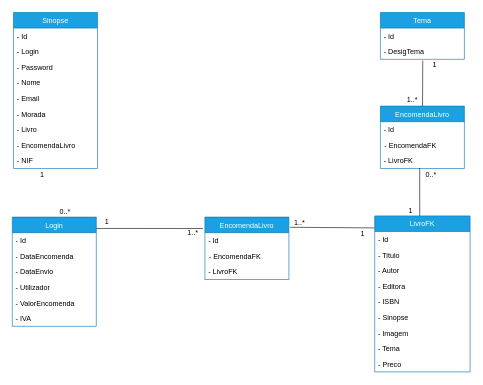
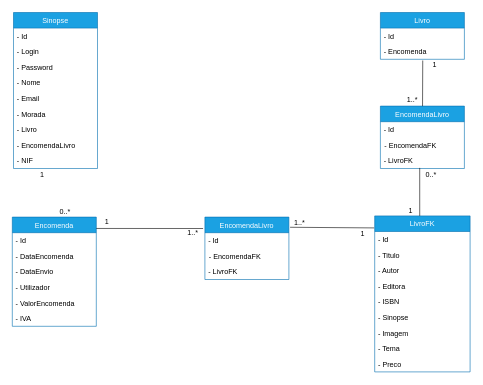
  <mxCell id="0" />
  <mxCell id="1" parent="0" />
  <mxCell id="2" value="Sinopse" style="swimlane;fontStyle=0;childLayout=stackLayout;horizontal=1;startSize=26;fillColor=#1ba1e2;horizontalStack=0;resizeParent=1;resizeParentMax=0;resizeLast=0;collapsible=1;marginBottom=0;strokeColor=#006EAF;fontColor=#ffffff;" parent="1" vertex="1"><mxGeometry x="22" y="20" width="140" height="260" as="geometry"><mxRectangle x="7" y="370" width="80" height="26" as="alternateBounds" /></mxGeometry></mxCell>
  <mxCell id="3" value="- Id" style="text;strokeColor=none;fillColor=none;align=left;verticalAlign=top;spacingLeft=4;spacingRight=4;overflow=hidden;rotatable=0;points=[[0,0.5],[1,0.5]];portConstraint=eastwest;" parent="2" vertex="1"><mxGeometry y="26" width="140" height="26" as="geometry" /></mxCell>
  <mxCell id="4" value="- Login" style="text;strokeColor=none;fillColor=none;align=left;verticalAlign=top;spacingLeft=4;spacingRight=4;overflow=hidden;rotatable=0;points=[[0,0.5],[1,0.5]];portConstraint=eastwest;" parent="2" vertex="1"><mxGeometry y="52" width="140" height="26" as="geometry" /></mxCell>
  <mxCell id="5" value="- Password" style="text;strokeColor=none;fillColor=none;align=left;verticalAlign=top;spacingLeft=4;spacingRight=4;overflow=hidden;rotatable=0;points=[[0,0.5],[1,0.5]];portConstraint=eastwest;" parent="2" vertex="1"><mxGeometry y="78" width="140" height="26" as="geometry" /></mxCell>
  <mxCell id="6" value="- Nome" style="text;strokeColor=none;fillColor=none;align=left;verticalAlign=top;spacingLeft=4;spacingRight=4;overflow=hidden;rotatable=0;points=[[0,0.5],[1,0.5]];portConstraint=eastwest;" parent="2" vertex="1"><mxGeometry y="104" width="140" height="26" as="geometry" /></mxCell>
  <mxCell id="7" value="- Email" style="text;strokeColor=none;fillColor=none;align=left;verticalAlign=top;spacingLeft=4;spacingRight=4;overflow=hidden;rotatable=0;points=[[0,0.5],[1,0.5]];portConstraint=eastwest;" vertex="1" parent="2"><mxGeometry y="130" width="140" height="26" as="geometry" /></mxCell>
  <mxCell id="8" value="- Morada" style="text;strokeColor=none;fillColor=none;align=left;verticalAlign=top;spacingLeft=4;spacingRight=4;overflow=hidden;rotatable=0;points=[[0,0.5],[1,0.5]];portConstraint=eastwest;" vertex="1" parent="2"><mxGeometry y="156" width="140" height="26" as="geometry" /></mxCell>
  <mxCell id="9" value="- Livro" style="text;strokeColor=none;fillColor=none;align=left;verticalAlign=top;spacingLeft=4;spacingRight=4;overflow=hidden;rotatable=0;points=[[0,0.5],[1,0.5]];portConstraint=eastwest;" vertex="1" parent="2"><mxGeometry y="182" width="140" height="26" as="geometry" /></mxCell>
  <mxCell id="10" value="- EncomendaLivro" style="text;strokeColor=none;fillColor=none;align=left;verticalAlign=top;spacingLeft=4;spacingRight=4;overflow=hidden;rotatable=0;points=[[0,0.5],[1,0.5]];portConstraint=eastwest;" vertex="1" parent="2"><mxGeometry y="208" width="140" height="26" as="geometry" /></mxCell>
  <mxCell id="11" value="- NIF" style="text;strokeColor=none;fillColor=none;align=left;verticalAlign=top;spacingLeft=4;spacingRight=4;overflow=hidden;rotatable=0;points=[[0,0.5],[1,0.5]];portConstraint=eastwest;" vertex="1" parent="2"><mxGeometry y="234" width="140" height="26" as="geometry" /></mxCell>
- <mxCell id="12" value="Login" style="swimlane;fontStyle=0;childLayout=stackLayout;horizontal=1;startSize=26;fillColor=#1ba1e2;horizontalStack=0;resizeParent=1;resizeParentMax=0;resizeLast=0;collapsible=1;marginBottom=0;strokeColor=#006EAF;fontColor=#ffffff;" parent="1" vertex="1"><mxGeometry x="20" y="361" width="140" height="182" as="geometry"><mxRectangle x="391" y="369" width="94" height="26" as="alternateBounds" /></mxGeometry></mxCell>
+ <mxCell id="12" value="Encomenda" style="swimlane;fontStyle=0;childLayout=stackLayout;horizontal=1;startSize=26;fillColor=#1ba1e2;horizontalStack=0;resizeParent=1;resizeParentMax=0;resizeLast=0;collapsible=1;marginBottom=0;strokeColor=#006EAF;fontColor=#ffffff;" parent="1" vertex="1"><mxGeometry x="20" y="361" width="140" height="182" as="geometry"><mxRectangle x="391" y="369" width="94" height="26" as="alternateBounds" /></mxGeometry></mxCell>
  <mxCell id="13" value="- Id" style="text;strokeColor=none;fillColor=none;align=left;verticalAlign=top;spacingLeft=4;spacingRight=4;overflow=hidden;rotatable=0;points=[[0,0.5],[1,0.5]];portConstraint=eastwest;" parent="12" vertex="1"><mxGeometry y="26" width="140" height="26" as="geometry" /></mxCell>
  <mxCell id="14" value="- DataEncomenda" style="text;strokeColor=none;fillColor=none;align=left;verticalAlign=top;spacingLeft=4;spacingRight=4;overflow=hidden;rotatable=0;points=[[0,0.5],[1,0.5]];portConstraint=eastwest;" parent="12" vertex="1"><mxGeometry y="52" width="140" height="26" as="geometry" /></mxCell>
  <mxCell id="15" value="- DataEnvio" style="text;strokeColor=none;fillColor=none;align=left;verticalAlign=top;spacingLeft=4;spacingRight=4;overflow=hidden;rotatable=0;points=[[0,0.5],[1,0.5]];portConstraint=eastwest;" parent="12" vertex="1"><mxGeometry y="78" width="140" height="26" as="geometry" /></mxCell>
  <mxCell id="16" value="- Utilizador" style="text;strokeColor=none;fillColor=none;align=left;verticalAlign=top;spacingLeft=4;spacingRight=4;overflow=hidden;rotatable=0;points=[[0,0.5],[1,0.5]];portConstraint=eastwest;" parent="12" vertex="1"><mxGeometry y="104" width="140" height="26" as="geometry" /></mxCell>
  <mxCell id="17" value="- ValorEncomenda" style="text;strokeColor=none;fillColor=none;align=left;verticalAlign=top;spacingLeft=4;spacingRight=4;overflow=hidden;rotatable=0;points=[[0,0.5],[1,0.5]];portConstraint=eastwest;" parent="12" vertex="1"><mxGeometry y="130" width="140" height="26" as="geometry" /></mxCell>
  <mxCell id="18" value="- IVA" style="text;strokeColor=none;fillColor=none;align=left;verticalAlign=top;spacingLeft=4;spacingRight=4;overflow=hidden;rotatable=0;points=[[0,0.5],[1,0.5]];portConstraint=eastwest;" parent="12" vertex="1"><mxGeometry y="156" width="140" height="26" as="geometry" /></mxCell>
- <mxCell id="19" value="Tema" style="swimlane;fontStyle=0;childLayout=stackLayout;horizontal=1;startSize=26;fillColor=#1ba1e2;horizontalStack=0;resizeParent=1;resizeParentMax=0;resizeLast=0;collapsible=1;marginBottom=0;strokeColor=#006EAF;fontColor=#ffffff;" parent="1" vertex="1"><mxGeometry x="633.5" y="20" width="140" height="78" as="geometry"><mxRectangle x="391" y="103" width="72" height="26" as="alternateBounds" /></mxGeometry></mxCell>
+ <mxCell id="19" value="Livro" style="swimlane;fontStyle=0;childLayout=stackLayout;horizontal=1;startSize=26;fillColor=#1ba1e2;horizontalStack=0;resizeParent=1;resizeParentMax=0;resizeLast=0;collapsible=1;marginBottom=0;strokeColor=#006EAF;fontColor=#ffffff;" parent="1" vertex="1"><mxGeometry x="633.5" y="20" width="140" height="78" as="geometry"><mxRectangle x="391" y="103" width="72" height="26" as="alternateBounds" /></mxGeometry></mxCell>
  <mxCell id="20" value="- Id" style="text;strokeColor=none;fillColor=none;align=left;verticalAlign=top;spacingLeft=4;spacingRight=4;overflow=hidden;rotatable=0;points=[[0,0.5],[1,0.5]];portConstraint=eastwest;" parent="19" vertex="1"><mxGeometry y="26" width="140" height="26" as="geometry" /></mxCell>
- <mxCell id="21" value="- DesigTema" style="text;strokeColor=none;fillColor=none;align=left;verticalAlign=top;spacingLeft=4;spacingRight=4;overflow=hidden;rotatable=0;points=[[0,0.5],[1,0.5]];portConstraint=eastwest;" parent="19" vertex="1"><mxGeometry y="52" width="140" height="26" as="geometry" /></mxCell>
+ <mxCell id="21" value="- Encomenda" style="text;strokeColor=none;fillColor=none;align=left;verticalAlign=top;spacingLeft=4;spacingRight=4;overflow=hidden;rotatable=0;points=[[0,0.5],[1,0.5]];portConstraint=eastwest;" parent="19" vertex="1"><mxGeometry y="52" width="140" height="26" as="geometry" /></mxCell>
  <mxCell id="22" value="LivroFK" style="swimlane;fontStyle=0;childLayout=stackLayout;horizontal=1;startSize=26;fillColor=#1ba1e2;horizontalStack=0;resizeParent=1;resizeParentMax=0;resizeLast=0;collapsible=1;marginBottom=0;strokeColor=#006EAF;fontColor=#ffffff;" parent="1" vertex="1"><mxGeometry x="624" y="359" width="159" height="260" as="geometry"><mxRectangle x="745.5" y="103" width="106" height="26" as="alternateBounds" /></mxGeometry></mxCell>
  <mxCell id="23" value="- Id" style="text;strokeColor=none;fillColor=none;align=left;verticalAlign=top;spacingLeft=4;spacingRight=4;overflow=hidden;rotatable=0;points=[[0,0.5],[1,0.5]];portConstraint=eastwest;" parent="22" vertex="1"><mxGeometry y="26" width="159" height="26" as="geometry" /></mxCell>
  <mxCell id="24" value="- Titulo" style="text;strokeColor=none;fillColor=none;align=left;verticalAlign=top;spacingLeft=4;spacingRight=4;overflow=hidden;rotatable=0;points=[[0,0.5],[1,0.5]];portConstraint=eastwest;" vertex="1" parent="22"><mxGeometry y="52" width="159" height="26" as="geometry" /></mxCell>
  <mxCell id="25" value="- Autor" style="text;strokeColor=none;fillColor=none;align=left;verticalAlign=top;spacingLeft=4;spacingRight=4;overflow=hidden;rotatable=0;points=[[0,0.5],[1,0.5]];portConstraint=eastwest;" parent="22" vertex="1"><mxGeometry y="78" width="159" height="26" as="geometry" /></mxCell>
  <mxCell id="26" value="- Editora" style="text;strokeColor=none;fillColor=none;align=left;verticalAlign=top;spacingLeft=4;spacingRight=4;overflow=hidden;rotatable=0;points=[[0,0.5],[1,0.5]];portConstraint=eastwest;" vertex="1" parent="22"><mxGeometry y="104" width="159" height="26" as="geometry" /></mxCell>
  <mxCell id="27" value="- ISBN" style="text;strokeColor=none;fillColor=none;align=left;verticalAlign=top;spacingLeft=4;spacingRight=4;overflow=hidden;rotatable=0;points=[[0,0.5],[1,0.5]];portConstraint=eastwest;" vertex="1" parent="22"><mxGeometry y="130" width="159" height="26" as="geometry" /></mxCell>
  <mxCell id="28" value="- Sinopse" style="text;strokeColor=none;fillColor=none;align=left;verticalAlign=top;spacingLeft=4;spacingRight=4;overflow=hidden;rotatable=0;points=[[0,0.5],[1,0.5]];portConstraint=eastwest;" vertex="1" parent="22"><mxGeometry y="156" width="159" height="26" as="geometry" /></mxCell>
  <mxCell id="29" value="- Imagem" style="text;strokeColor=none;fillColor=none;align=left;verticalAlign=top;spacingLeft=4;spacingRight=4;overflow=hidden;rotatable=0;points=[[0,0.5],[1,0.5]];portConstraint=eastwest;" vertex="1" parent="22"><mxGeometry y="182" width="159" height="26" as="geometry" /></mxCell>
  <mxCell id="30" value="- Tema" style="text;strokeColor=none;fillColor=none;align=left;verticalAlign=top;spacingLeft=4;spacingRight=4;overflow=hidden;rotatable=0;points=[[0,0.5],[1,0.5]];portConstraint=eastwest;" vertex="1" parent="22"><mxGeometry y="208" width="159" height="26" as="geometry" /></mxCell>
  <mxCell id="31" value="- Preco" style="text;strokeColor=none;fillColor=none;align=left;verticalAlign=top;spacingLeft=4;spacingRight=4;overflow=hidden;rotatable=0;points=[[0,0.5],[1,0.5]];portConstraint=eastwest;" parent="22" vertex="1"><mxGeometry y="234" width="159" height="26" as="geometry" /></mxCell>
  <mxCell id="32" value="EncomendaLivro" style="swimlane;fontStyle=0;childLayout=stackLayout;horizontal=1;startSize=26;fillColor=#1ba1e2;horizontalStack=0;resizeParent=1;resizeParentMax=0;resizeLast=0;collapsible=1;marginBottom=0;strokeColor=#006EAF;fontColor=#ffffff;" parent="1" vertex="1"><mxGeometry x="341" y="361" width="140" height="104" as="geometry"><mxRectangle x="755" y="393" width="129" height="26" as="alternateBounds" /></mxGeometry></mxCell>
  <mxCell id="33" value="- Id" style="text;strokeColor=none;fillColor=none;align=left;verticalAlign=top;spacingLeft=4;spacingRight=4;overflow=hidden;rotatable=0;points=[[0,0.5],[1,0.5]];portConstraint=eastwest;" parent="32" vertex="1"><mxGeometry y="26" width="140" height="26" as="geometry" /></mxCell>
  <mxCell id="34" value="- EncomendaFK" style="text;strokeColor=none;fillColor=none;align=left;verticalAlign=top;spacingLeft=4;spacingRight=4;overflow=hidden;rotatable=0;points=[[0,0.5],[1,0.5]];portConstraint=eastwest;spacing=3;" parent="32" vertex="1"><mxGeometry y="52" width="140" height="26" as="geometry" /></mxCell>
  <mxCell id="35" value="- LivroFK" style="text;strokeColor=none;fillColor=none;align=left;verticalAlign=top;spacingLeft=4;spacingRight=4;overflow=hidden;rotatable=0;points=[[0,0.5],[1,0.5]];portConstraint=eastwest;" parent="32" vertex="1"><mxGeometry y="78" width="140" height="26" as="geometry" /></mxCell>
  <mxCell id="36" value="1..*" style="text;html=1;strokeColor=none;fillColor=none;align=center;verticalAlign=middle;whiteSpace=wrap;rounded=0;" parent="1" vertex="1"><mxGeometry x="479" y="361" width="40" height="20" as="geometry" /></mxCell>
  <mxCell id="37" value="0..*" style="text;html=1;strokeColor=none;fillColor=none;align=center;verticalAlign=middle;whiteSpace=wrap;rounded=0;" parent="1" vertex="1"><mxGeometry x="698" y="280" width="40" height="20" as="geometry" /></mxCell>
  <mxCell id="38" value="1" style="text;html=1;strokeColor=none;fillColor=none;align=center;verticalAlign=middle;whiteSpace=wrap;rounded=0;" parent="1" vertex="1"><mxGeometry x="158" y="359" width="40" height="20" as="geometry" /></mxCell>
  <mxCell id="39" value="1" style="text;html=1;strokeColor=none;fillColor=none;align=center;verticalAlign=middle;whiteSpace=wrap;rounded=0;" parent="1" vertex="1"><mxGeometry x="584" y="379" width="40" height="20" as="geometry" /></mxCell>
  <mxCell id="40" value="0..*" style="text;html=1;strokeColor=none;fillColor=none;align=center;verticalAlign=middle;whiteSpace=wrap;rounded=0;" parent="1" vertex="1"><mxGeometry x="88" y="343" width="40" height="20" as="geometry" /></mxCell>
  <mxCell id="41" value="1" style="text;html=1;strokeColor=none;fillColor=none;align=center;verticalAlign=middle;whiteSpace=wrap;rounded=0;" parent="1" vertex="1"><mxGeometry x="50" y="280" width="40" height="20" as="geometry" /></mxCell>
  <mxCell id="42" value="EncomendaLivro" style="swimlane;fontStyle=0;childLayout=stackLayout;horizontal=1;startSize=26;fillColor=#1ba1e2;horizontalStack=0;resizeParent=1;resizeParentMax=0;resizeLast=0;collapsible=1;marginBottom=0;strokeColor=#006EAF;fontColor=#ffffff;" vertex="1" parent="1"><mxGeometry x="633.5" y="176" width="140" height="104" as="geometry"><mxRectangle x="755" y="393" width="129" height="26" as="alternateBounds" /></mxGeometry></mxCell>
  <mxCell id="43" value="- Id" style="text;strokeColor=none;fillColor=none;align=left;verticalAlign=top;spacingLeft=4;spacingRight=4;overflow=hidden;rotatable=0;points=[[0,0.5],[1,0.5]];portConstraint=eastwest;" vertex="1" parent="42"><mxGeometry y="26" width="140" height="26" as="geometry" /></mxCell>
  <mxCell id="44" value="- EncomendaFK" style="text;strokeColor=none;fillColor=none;align=left;verticalAlign=top;spacingLeft=4;spacingRight=4;overflow=hidden;rotatable=0;points=[[0,0.5],[1,0.5]];portConstraint=eastwest;spacing=3;" vertex="1" parent="42"><mxGeometry y="52" width="140" height="26" as="geometry" /></mxCell>
  <mxCell id="45" value="- LivroFK" style="text;strokeColor=none;fillColor=none;align=left;verticalAlign=top;spacingLeft=4;spacingRight=4;overflow=hidden;rotatable=0;points=[[0,0.5],[1,0.5]];portConstraint=eastwest;" vertex="1" parent="42"><mxGeometry y="78" width="140" height="26" as="geometry" /></mxCell>
  <mxCell id="46" value="" style="endArrow=none;html=1;rounded=0;exitX=1;exitY=0.104;exitDx=0;exitDy=0;exitPerimeter=0;" edge="1" parent="1" source="12"><mxGeometry width="50" height="50" relative="1" as="geometry"><mxPoint x="422" y="289" as="sourcePoint" /><mxPoint x="338" y="380" as="targetPoint" /></mxGeometry></mxCell>
  <mxCell id="47" value="" style="endArrow=none;html=1;rounded=0;entryX=-0.006;entryY=0.077;entryDx=0;entryDy=0;entryPerimeter=0;exitX=1.014;exitY=0.163;exitDx=0;exitDy=0;exitPerimeter=0;" edge="1" parent="1" source="32" target="22"><mxGeometry width="50" height="50" relative="1" as="geometry"><mxPoint x="422" y="289" as="sourcePoint" /><mxPoint x="472" y="239" as="targetPoint" /></mxGeometry></mxCell>
  <mxCell id="48" value="" style="endArrow=none;html=1;rounded=0;entryX=0.472;entryY=0;entryDx=0;entryDy=0;entryPerimeter=0;exitX=0.468;exitY=0.962;exitDx=0;exitDy=0;exitPerimeter=0;" edge="1" parent="1" source="45" target="22"><mxGeometry width="50" height="50" relative="1" as="geometry"><mxPoint x="422" y="298" as="sourcePoint" /><mxPoint x="472" y="248" as="targetPoint" /></mxGeometry></mxCell>
  <mxCell id="49" value="" style="endArrow=none;html=1;rounded=0;entryX=0.504;entryY=1.077;entryDx=0;entryDy=0;entryPerimeter=0;" edge="1" parent="1" source="42" target="21"><mxGeometry width="50" height="50" relative="1" as="geometry"><mxPoint x="422" y="298" as="sourcePoint" /><mxPoint x="472" y="248" as="targetPoint" /></mxGeometry></mxCell>
  <mxCell id="50" value="1..*" style="text;html=1;strokeColor=none;fillColor=none;align=center;verticalAlign=middle;whiteSpace=wrap;rounded=0;" vertex="1" parent="1"><mxGeometry x="301" y="377" width="40" height="20" as="geometry" /></mxCell>
  <mxCell id="51" value="1" style="text;html=1;strokeColor=none;fillColor=none;align=center;verticalAlign=middle;whiteSpace=wrap;rounded=0;" vertex="1" parent="1"><mxGeometry x="704" y="98" width="40" height="20" as="geometry" /></mxCell>
  <mxCell id="52" value="1" style="text;html=1;strokeColor=none;fillColor=none;align=center;verticalAlign=middle;whiteSpace=wrap;rounded=0;" vertex="1" parent="1"><mxGeometry x="664" y="341" width="40" height="20" as="geometry" /></mxCell>
  <mxCell id="53" value="1..*" style="text;html=1;strokeColor=none;fillColor=none;align=center;verticalAlign=middle;whiteSpace=wrap;rounded=0;" vertex="1" parent="1"><mxGeometry x="667" y="156" width="40" height="20" as="geometry" /></mxCell>
